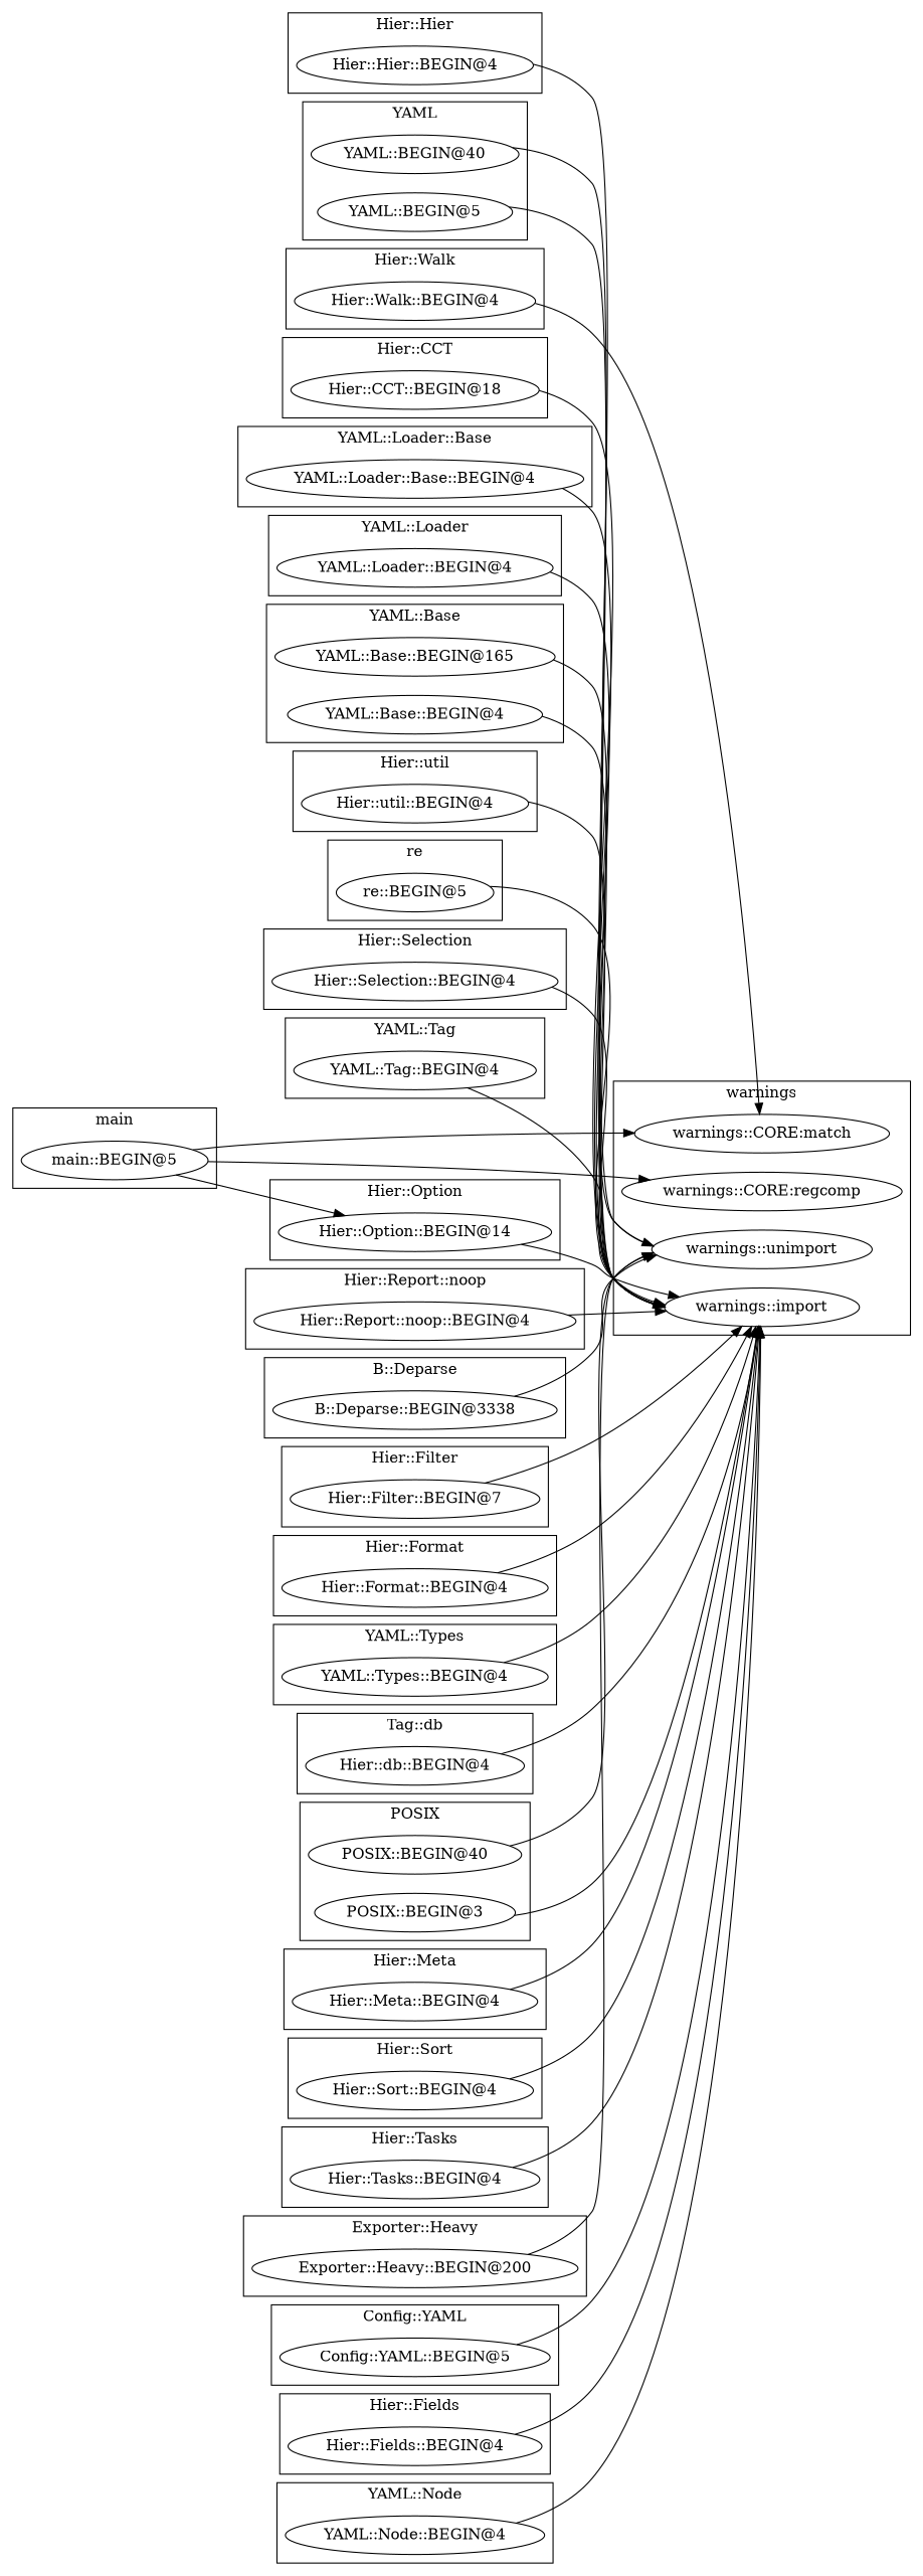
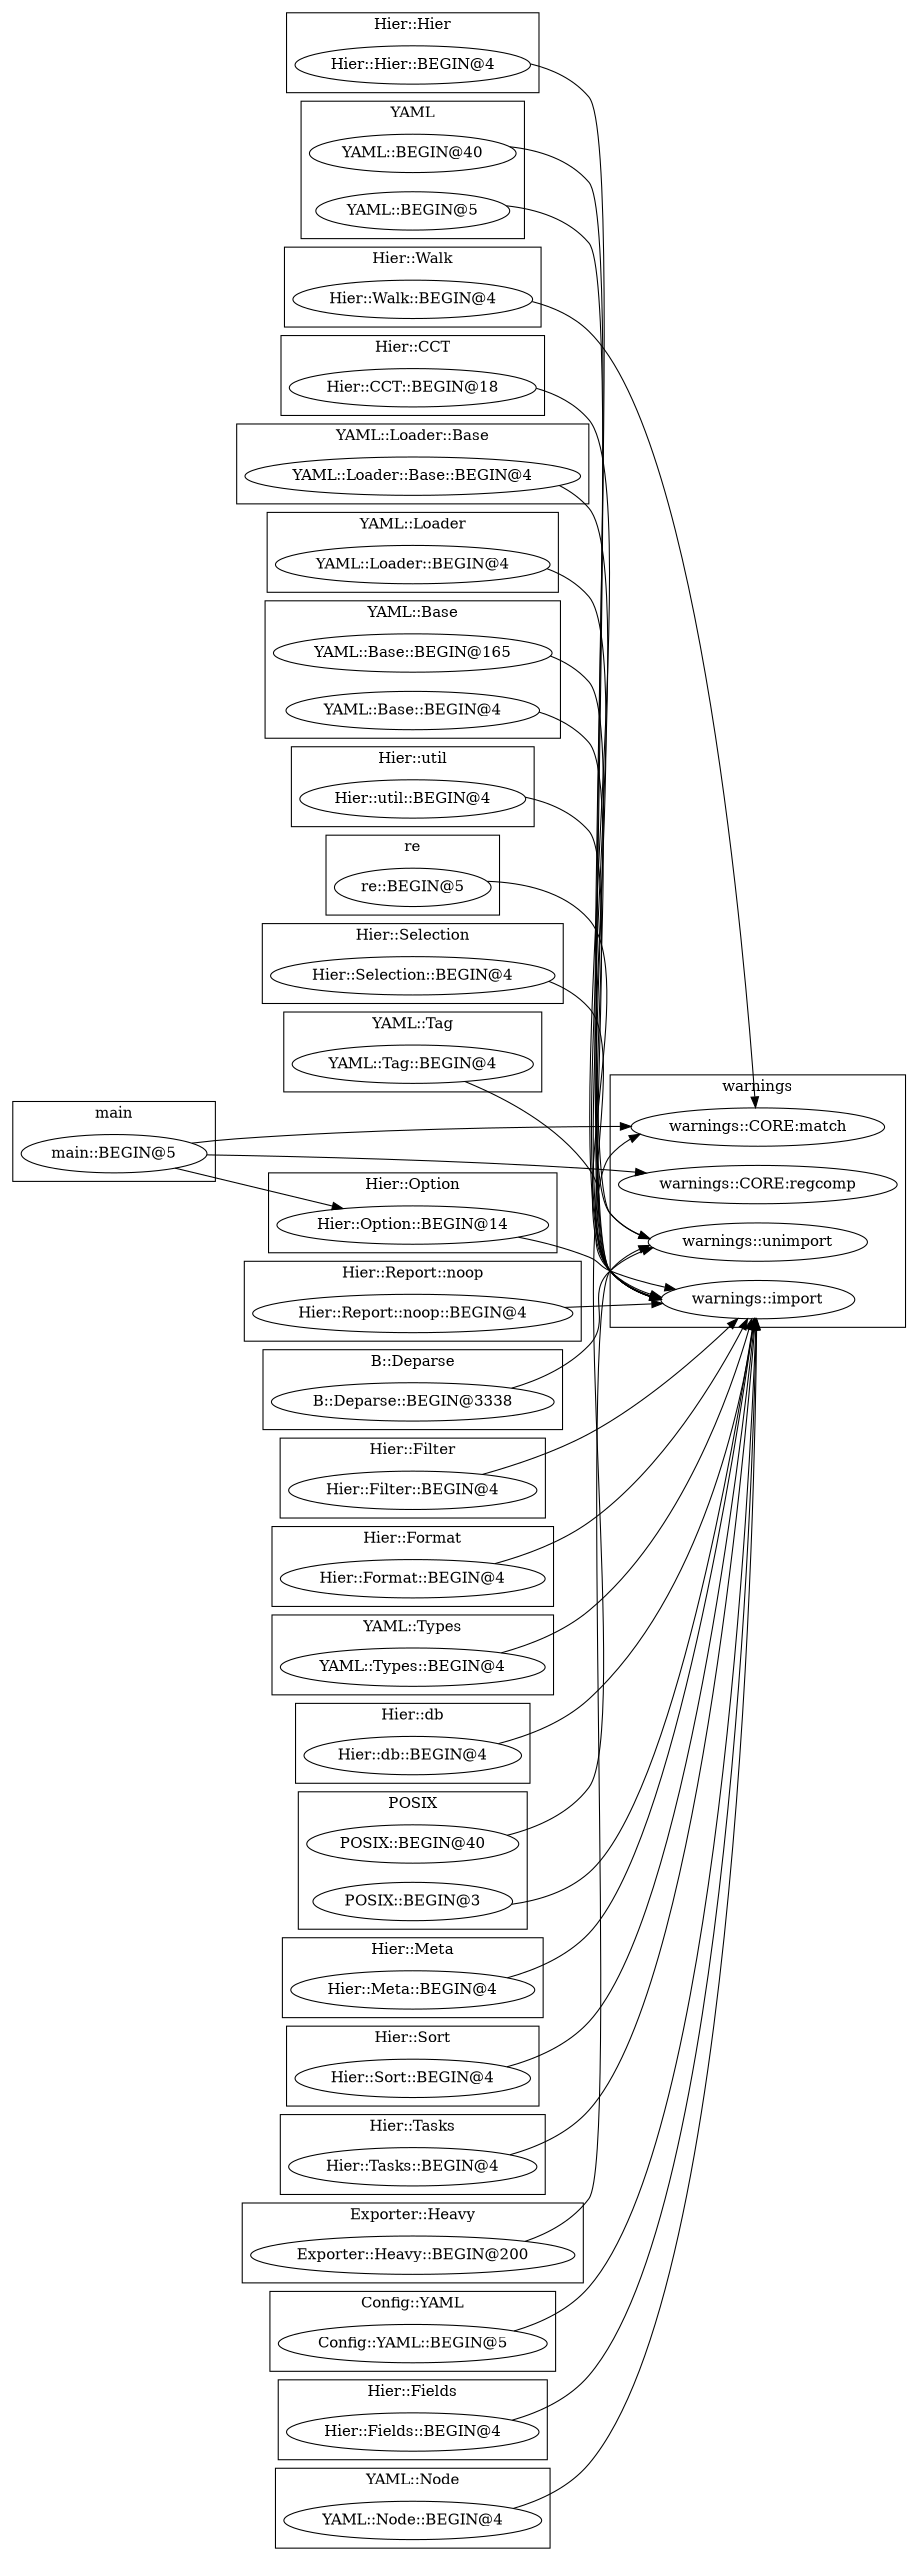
  digraph {
    rankdir=LR
    "Hier::Hier::BEGIN@4"
    "YAML::BEGIN@40"
    "YAML::BEGIN@5"
    "Hier::Walk::BEGIN@4"
    "Hier::CCT::BEGIN@18"
    "YAML::Loader::Base::BEGIN@4"
    "YAML::Loader::BEGIN@4"
    "YAML::Base::BEGIN@4"
    "YAML::Base::BEGIN@165"
    "warnings::unimport"
    "warnings::CORE:regcomp"
    "warnings::CORE:match"
    "warnings::import"
    "Hier::util::BEGIN@4"
    "re::BEGIN@5"
    "Hier::Selection::BEGIN@4"
    "YAML::Tag::BEGIN@4"
    "main::BEGIN@5"
    "Hier::Option::BEGIN@14"
    "Hier::Report::noop::BEGIN@4"
    "B::Deparse::BEGIN@3338"
-   "Hier::Filter::BEGIN@4" [label="Hier::Filter::BEGIN@7"]
+   "Hier::Filter::BEGIN@4"
    "Hier::Format::BEGIN@4"
    "YAML::Types::BEGIN@4"
    "Hier::db::BEGIN@4"
    "POSIX::BEGIN@40"
    "POSIX::BEGIN@3"
    "Hier::Meta::BEGIN@4"
    "Hier::Sort::BEGIN@4"
    "Hier::Tasks::BEGIN@4"
    "Exporter::Heavy::BEGIN@200"
    "Config::YAML::BEGIN@5"
    "Hier::Fields::BEGIN@4"
    "YAML::Node::BEGIN@4"
    subgraph cluster_1 {
      label="Hier::Hier"
      "Hier::Hier::BEGIN@4"
    }
    subgraph cluster_2 {
      label=YAML
      "YAML::BEGIN@40"
      "YAML::BEGIN@5"
    }
    subgraph cluster_3 {
      label="Hier::Walk"
      "Hier::Walk::BEGIN@4"
    }
    subgraph cluster_4 {
      label="Hier::CCT"
      "Hier::CCT::BEGIN@18"
    }
    subgraph cluster_5 {
      label="YAML::Loader::Base"
      "YAML::Loader::Base::BEGIN@4"
    }
    subgraph cluster_6 {
      label="YAML::Loader"
      "YAML::Loader::BEGIN@4"
    }
    subgraph cluster_7 {
      label="YAML::Base"
      "YAML::Base::BEGIN@4"
      "YAML::Base::BEGIN@165"
    }
    subgraph cluster_8 {
      label=warnings
      "warnings::unimport"
      "warnings::CORE:regcomp"
      "warnings::CORE:match"
      "warnings::import"
    }
    subgraph cluster_9 {
      label="Hier::util"
      "Hier::util::BEGIN@4"
    }
    subgraph cluster_10 {
      label=re
      "re::BEGIN@5"
    }
    subgraph cluster_11 {
      label="Hier::Selection"
      "Hier::Selection::BEGIN@4"
    }
    subgraph cluster_12 {
      label="YAML::Tag"
      "YAML::Tag::BEGIN@4"
    }
    subgraph cluster_13 {
      label=main
      "main::BEGIN@5"
    }
    subgraph cluster_14 {
      label="Hier::Option"
      "Hier::Option::BEGIN@14"
    }
    subgraph cluster_15 {
      label="Hier::Report::noop"
      "Hier::Report::noop::BEGIN@4"
    }
    subgraph cluster_16 {
      label="B::Deparse"
      "B::Deparse::BEGIN@3338"
    }
    subgraph cluster_17 {
      label="Hier::Filter"
      "Hier::Filter::BEGIN@4"
    }
    subgraph cluster_18 {
      label="Hier::Format"
      "Hier::Format::BEGIN@4"
    }
    subgraph cluster_19 {
      label="YAML::Types"
      "YAML::Types::BEGIN@4"
    }
    subgraph cluster_20 {
-     label="Tag::db"
+     label="Hier::db"
      "Hier::db::BEGIN@4"
    }
    subgraph cluster_21 {
      label=POSIX
      "POSIX::BEGIN@40"
      "POSIX::BEGIN@3"
    }
    subgraph cluster_22 {
      label="Hier::Meta"
      "Hier::Meta::BEGIN@4"
    }
    subgraph cluster_23 {
      label="Hier::Sort"
      "Hier::Sort::BEGIN@4"
    }
    subgraph cluster_24 {
      label="Hier::Tasks"
      "Hier::Tasks::BEGIN@4"
    }
    subgraph cluster_25 {
      label="Exporter::Heavy"
      "Exporter::Heavy::BEGIN@200"
    }
    subgraph cluster_26 {
      label="Config::YAML"
      "Config::YAML::BEGIN@5"
    }
    subgraph cluster_27 {
      label="Hier::Fields"
      "Hier::Fields::BEGIN@4"
    }
    subgraph cluster_28 {
      label="YAML::Node"
      "YAML::Node::BEGIN@4"
    }
    "Hier::Hier::BEGIN@4" -> "warnings::import"
    "YAML::BEGIN@40" -> "warnings::unimport"
    "YAML::BEGIN@5" -> "warnings::import"
    "Hier::Walk::BEGIN@4" -> "warnings::CORE:match"
    "Hier::CCT::BEGIN@18" -> "warnings::import"
    "YAML::Loader::Base::BEGIN@4" -> "warnings::import"
    "YAML::Loader::BEGIN@4" -> "warnings::import"
    "YAML::Base::BEGIN@4" -> "warnings::import"
    "YAML::Base::BEGIN@165" -> "warnings::unimport"
    "Hier::util::BEGIN@4" -> "warnings::import"
    "re::BEGIN@5" -> "warnings::import"
    "Hier::Selection::BEGIN@4" -> "warnings::import"
    "YAML::Tag::BEGIN@4" -> "warnings::import"
    "main::BEGIN@5" -> "warnings::CORE:regcomp"
    "main::BEGIN@5" -> "warnings::CORE:match"
    "main::BEGIN@5" -> "Hier::Option::BEGIN@14"
    "Hier::Option::BEGIN@14" -> "warnings::import"
    "Hier::Report::noop::BEGIN@4" -> "warnings::import"
    "B::Deparse::BEGIN@3338" -> "warnings::unimport"
    "Hier::Filter::BEGIN@4" -> "warnings::import"
    "Hier::Format::BEGIN@4" -> "warnings::import"
    "YAML::Types::BEGIN@4" -> "warnings::import"
    "Hier::db::BEGIN@4" -> "warnings::import"
-   "POSIX::BEGIN@40" -> "warnings::unimport"
+   "POSIX::BEGIN@40" -> "warnings::CORE:match"
    "POSIX::BEGIN@3" -> "warnings::import"
    "Hier::Meta::BEGIN@4" -> "warnings::import"
    "Hier::Sort::BEGIN@4" -> "warnings::import"
    "Hier::Tasks::BEGIN@4" -> "warnings::import"
    "Exporter::Heavy::BEGIN@200" -> "warnings::unimport"
    "Config::YAML::BEGIN@5" -> "warnings::import"
    "Hier::Fields::BEGIN@4" -> "warnings::import"
    "YAML::Node::BEGIN@4" -> "warnings::import"
  }
